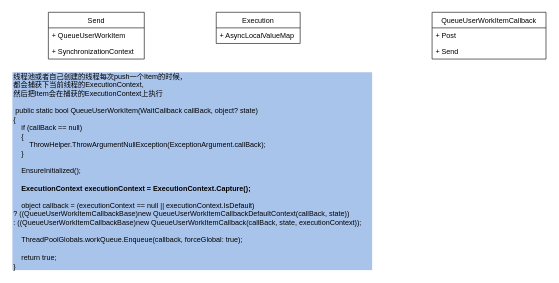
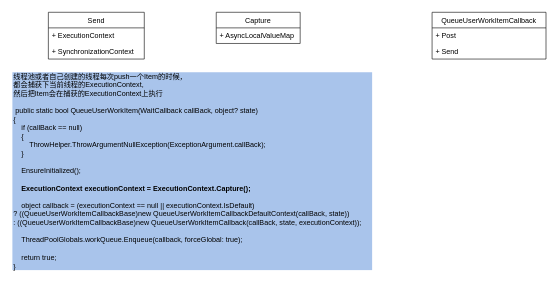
  <mxCell id="0" />
  <mxCell id="1" parent="0" />
  <mxCell id="2" value="线程池或者自己创建的线程每次push一个Item的时候，&lt;br&gt;都会捕获下当前线程的ExecutionContext,&lt;br&gt;然后把Item会在捕获的ExecutionContext上执行&lt;br&gt;&lt;br&gt;&amp;nbsp;public static bool QueueUserWorkItem(WaitCallback callBack, object? state)&lt;br&gt;{&lt;br&gt;&amp;nbsp;&amp;nbsp;&amp;nbsp;&amp;nbsp;if (callBack == null)&lt;br&gt;&amp;nbsp;&amp;nbsp;&amp;nbsp;&amp;nbsp;{&lt;br&gt;&amp;nbsp;&amp;nbsp;&amp;nbsp;&amp;nbsp;&amp;nbsp;&amp;nbsp;&amp;nbsp;&amp;nbsp;ThrowHelper.ThrowArgumentNullException(ExceptionArgument.callBack);&lt;br&gt;&amp;nbsp;&amp;nbsp;&amp;nbsp;&amp;nbsp;}&lt;br&gt;&lt;br&gt;&amp;nbsp;&amp;nbsp;&amp;nbsp;&amp;nbsp;EnsureInitialized();&lt;br&gt;&lt;br&gt;&amp;nbsp;&amp;nbsp;&amp;nbsp;&amp;nbsp;&lt;b&gt;ExecutionContext executionContext = ExecutionContext.Capture();&lt;/b&gt;&lt;br&gt;&lt;br&gt;&amp;nbsp;&amp;nbsp;&amp;nbsp;&amp;nbsp;object callback = (executionContext == null || executionContext.IsDefault) &lt;br&gt;? ((QueueUserWorkItemCallbackBase)new QueueUserWorkItemCallbackDefaultContext(callBack, state)) &lt;br&gt;: ((QueueUserWorkItemCallbackBase)new QueueUserWorkItemCallback(callBack, state, executionContext));&lt;br&gt;&lt;br&gt;&amp;nbsp;&amp;nbsp;&amp;nbsp;&amp;nbsp;ThreadPoolGlobals.workQueue.Enqueue(callback, forceGlobal: true);&lt;br&gt;&lt;br&gt;&amp;nbsp;&amp;nbsp;&amp;nbsp;&amp;nbsp;return true;&lt;br&gt;}" style="text;html=1;align=left;verticalAlign=middle;resizable=0;points=[];autosize=1;fillColor=#A9C4EB;" vertex="1" parent="1"><mxGeometry x="20" y="120" width="600" height="330" as="geometry" /></mxCell>
  <mxCell id="3" value="Send" style="swimlane;fontStyle=0;childLayout=stackLayout;horizontal=1;startSize=26;fillColor=none;horizontalStack=0;resizeParent=1;resizeParentMax=0;resizeLast=0;collapsible=1;marginBottom=0;" vertex="1" parent="1"><mxGeometry x="80" y="20" width="160" height="78" as="geometry"><mxRectangle x="290" y="80" width="70" height="26" as="alternateBounds" /></mxGeometry></mxCell>
- <mxCell id="4" value="+ QueueUserWorkItem" style="text;strokeColor=none;fillColor=none;align=left;verticalAlign=top;spacingLeft=4;spacingRight=4;overflow=hidden;rotatable=0;points=[[0,0.5],[1,0.5]];portConstraint=eastwest;" vertex="1" parent="3"><mxGeometry y="26" width="160" height="26" as="geometry" /></mxCell>
+ <mxCell id="4" value="+ ExecutionContext" style="text;strokeColor=none;fillColor=none;align=left;verticalAlign=top;spacingLeft=4;spacingRight=4;overflow=hidden;rotatable=0;points=[[0,0.5],[1,0.5]];portConstraint=eastwest;" vertex="1" parent="3"><mxGeometry y="26" width="160" height="26" as="geometry" /></mxCell>
  <mxCell id="5" value="+ SynchronizationContext" style="text;strokeColor=none;fillColor=none;align=left;verticalAlign=top;spacingLeft=4;spacingRight=4;overflow=hidden;rotatable=0;points=[[0,0.5],[1,0.5]];portConstraint=eastwest;" vertex="1" parent="3"><mxGeometry y="52" width="160" height="26" as="geometry" /></mxCell>
- <mxCell id="6" value="Execution" style="swimlane;fontStyle=0;childLayout=stackLayout;horizontal=1;startSize=26;fillColor=none;horizontalStack=0;resizeParent=1;resizeParentMax=0;resizeLast=0;collapsible=1;marginBottom=0;" vertex="1" parent="1"><mxGeometry x="360" y="20" width="140" height="52" as="geometry"><mxRectangle x="290" y="80" width="70" height="26" as="alternateBounds" /></mxGeometry></mxCell>
+ <mxCell id="6" value="Capture" style="swimlane;fontStyle=0;childLayout=stackLayout;horizontal=1;startSize=26;fillColor=none;horizontalStack=0;resizeParent=1;resizeParentMax=0;resizeLast=0;collapsible=1;marginBottom=0;" vertex="1" parent="1"><mxGeometry x="360" y="20" width="140" height="52" as="geometry"><mxRectangle x="290" y="80" width="70" height="26" as="alternateBounds" /></mxGeometry></mxCell>
  <mxCell id="7" value="+ AsyncLocalValueMap&#10;" style="text;strokeColor=none;fillColor=none;align=left;verticalAlign=top;spacingLeft=4;spacingRight=4;overflow=hidden;rotatable=0;points=[[0,0.5],[1,0.5]];portConstraint=eastwest;" vertex="1" parent="6"><mxGeometry y="26" width="140" height="26" as="geometry" /></mxCell>
  <mxCell id="8" value="QueueUserWorkItemCallback" style="swimlane;fontStyle=0;childLayout=stackLayout;horizontal=1;startSize=26;fillColor=none;horizontalStack=0;resizeParent=1;resizeParentMax=0;resizeLast=0;collapsible=1;marginBottom=0;" vertex="1" parent="1"><mxGeometry x="720" y="20" width="190" height="78" as="geometry"><mxRectangle x="290" y="80" width="70" height="26" as="alternateBounds" /></mxGeometry></mxCell>
  <mxCell id="9" value="+ Post" style="text;strokeColor=none;fillColor=none;align=left;verticalAlign=top;spacingLeft=4;spacingRight=4;overflow=hidden;rotatable=0;points=[[0,0.5],[1,0.5]];portConstraint=eastwest;" vertex="1" parent="8"><mxGeometry y="26" width="190" height="26" as="geometry" /></mxCell>
  <mxCell id="10" value="+ Send" style="text;strokeColor=none;fillColor=none;align=left;verticalAlign=top;spacingLeft=4;spacingRight=4;overflow=hidden;rotatable=0;points=[[0,0.5],[1,0.5]];portConstraint=eastwest;" vertex="1" parent="8"><mxGeometry y="52" width="190" height="26" as="geometry" /></mxCell>
